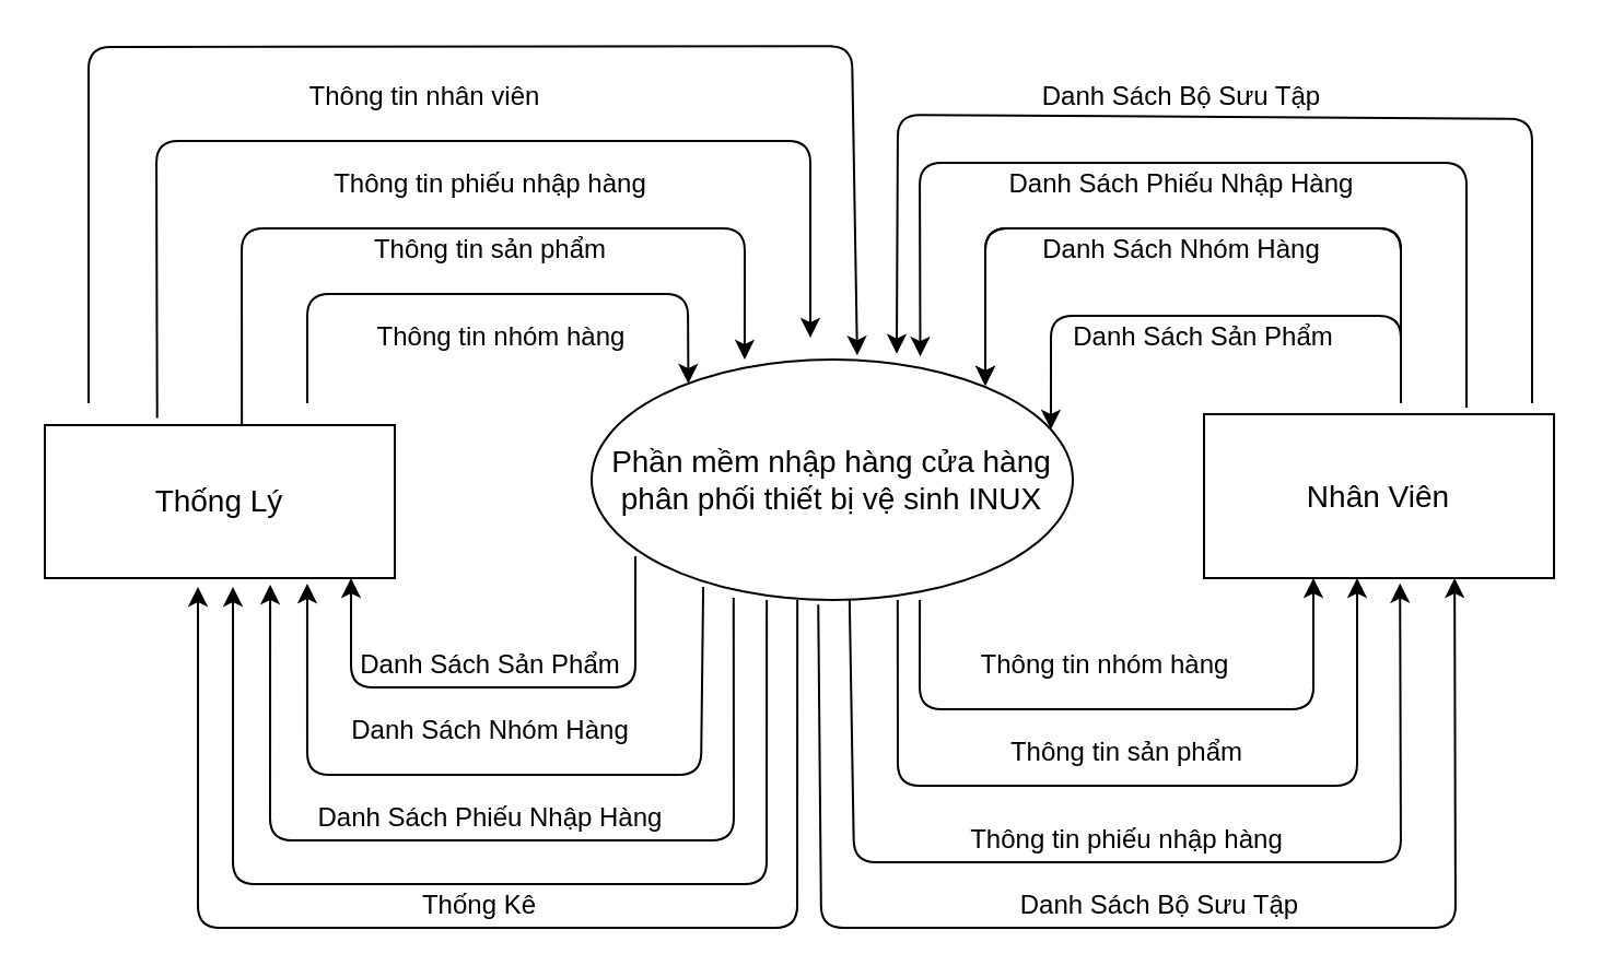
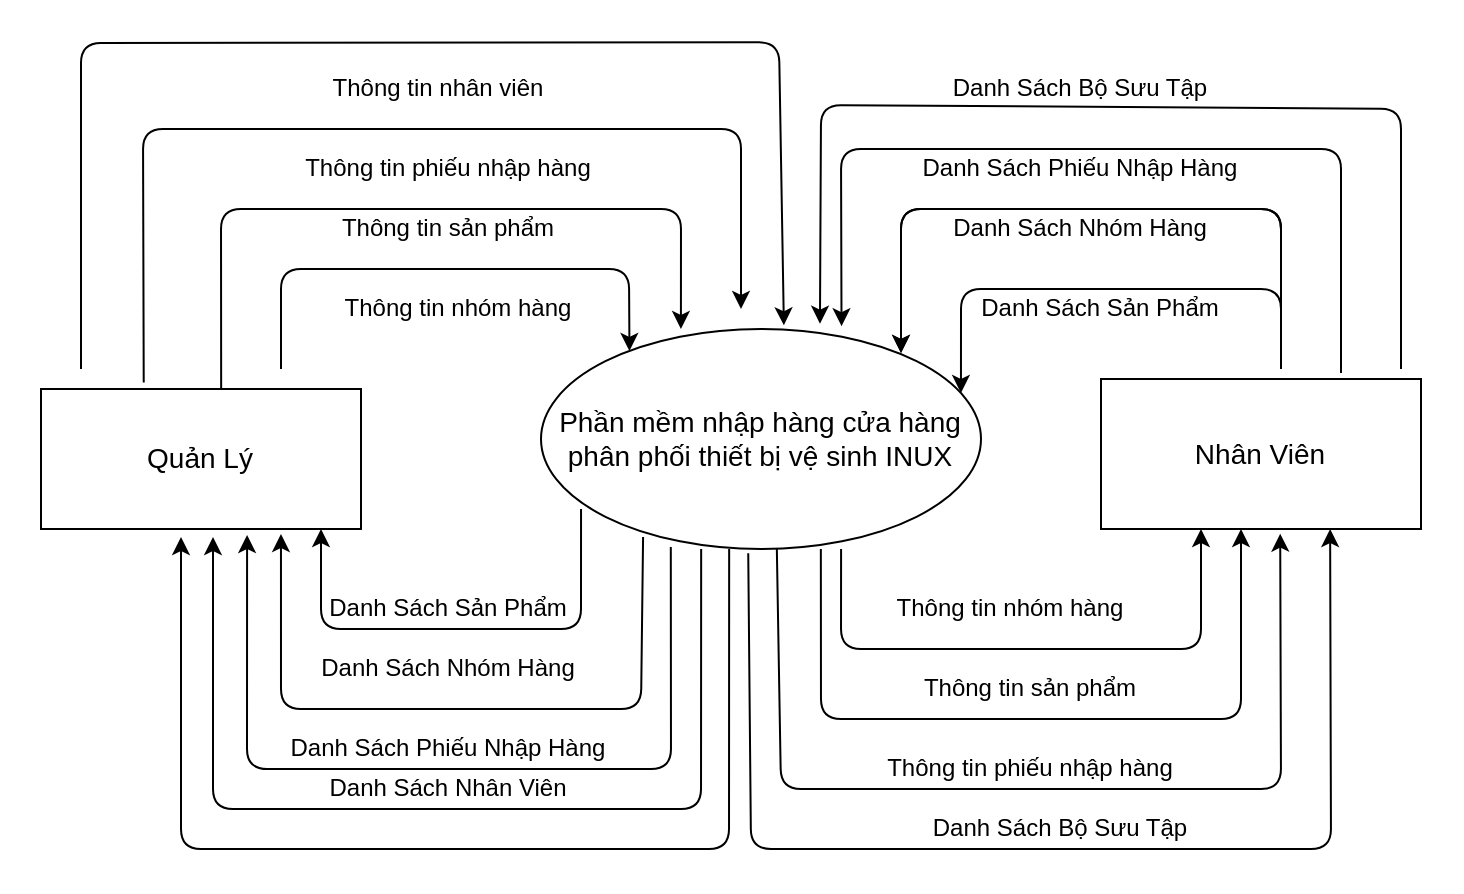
  <mxCell id="0" />
  <mxCell id="1" parent="0" />
  <mxCell id="2" value="&lt;font style=&quot;font-size: 14px&quot;&gt;Phần mềm nhập hàng cửa hàng phân phối thiết bị vệ sinh INUX&lt;br&gt;&lt;/font&gt;" style="ellipse;whiteSpace=wrap;html=1;" parent="1" vertex="1"><mxGeometry x="270" y="164" width="220" height="110" as="geometry" /></mxCell>
- <mxCell id="3" value="&lt;font style=&quot;font-size: 14px&quot;&gt;Thống Lý&lt;/font&gt;" style="rounded=0;whiteSpace=wrap;html=1;" parent="1" vertex="1"><mxGeometry x="20" y="194" width="160" height="70" as="geometry" /></mxCell>
+ <mxCell id="3" value="&lt;font style=&quot;font-size: 14px&quot;&gt;Quản Lý&lt;/font&gt;" style="rounded=0;whiteSpace=wrap;html=1;" parent="1" vertex="1"><mxGeometry x="20" y="194" width="160" height="70" as="geometry" /></mxCell>
  <mxCell id="4" value="&lt;font style=&quot;font-size: 14px&quot;&gt;Nhân Viên&lt;/font&gt;" style="rounded=0;whiteSpace=wrap;html=1;" parent="1" vertex="1"><mxGeometry x="550" y="189" width="160" height="75" as="geometry" /></mxCell>
  <mxCell id="5" value="" style="endArrow=classic;html=1;entryX=0.875;entryY=1;entryDx=0;entryDy=0;entryPerimeter=0;exitX=0.232;exitY=0.945;exitDx=0;exitDy=0;exitPerimeter=0;" parent="1" source="2" edge="1"><mxGeometry width="50" height="50" relative="1" as="geometry"><mxPoint x="320" y="284" as="sourcePoint" /><mxPoint x="139.98" y="266.52" as="targetPoint" /><Array as="points"><mxPoint x="320" y="354" /><mxPoint x="260" y="354" /><mxPoint x="140" y="354" /></Array></mxGeometry></mxCell>
  <mxCell id="6" value="" style="endArrow=classic;html=1;entryX=0.875;entryY=1;entryDx=0;entryDy=0;entryPerimeter=0;exitX=0.091;exitY=0.818;exitDx=0;exitDy=0;exitPerimeter=0;" parent="1" edge="1"><mxGeometry width="50" height="50" relative="1" as="geometry"><mxPoint x="290.02" y="253.98" as="sourcePoint" /><mxPoint x="160" y="264" as="targetPoint" /><Array as="points"><mxPoint x="290" y="314" /><mxPoint x="160" y="314" /></Array></mxGeometry></mxCell>
  <mxCell id="7" value="Danh Sách Sản Phẩm" style="text;html=1;strokeColor=none;fillColor=none;align=center;verticalAlign=middle;whiteSpace=wrap;rounded=0;" parent="1" vertex="1"><mxGeometry x="154" y="294" width="140" height="20" as="geometry" /></mxCell>
  <mxCell id="8" value="Danh Sách Nhóm Hàng" style="text;html=1;strokeColor=none;fillColor=none;align=center;verticalAlign=middle;whiteSpace=wrap;rounded=0;" parent="1" vertex="1"><mxGeometry x="154" y="324" width="140" height="20" as="geometry" /></mxCell>
  <mxCell id="9" value="" style="endArrow=classic;html=1;entryX=0.644;entryY=1.043;entryDx=0;entryDy=0;entryPerimeter=0;exitX=0.295;exitY=0.991;exitDx=0;exitDy=0;exitPerimeter=0;" parent="1" source="2" target="3" edge="1"><mxGeometry width="50" height="50" relative="1" as="geometry"><mxPoint x="256.02" y="324" as="sourcePoint" /><mxPoint x="126" y="334.02" as="targetPoint" /><Array as="points"><mxPoint x="335" y="384" /><mxPoint x="123" y="384" /></Array></mxGeometry></mxCell>
  <mxCell id="10" value="Danh Sách Phiếu Nhập Hàng" style="text;html=1;strokeColor=none;fillColor=none;align=center;verticalAlign=middle;whiteSpace=wrap;rounded=0;" parent="1" vertex="1"><mxGeometry x="131" y="364.02" width="186" height="20" as="geometry" /></mxCell>
  <mxCell id="11" value="" style="endArrow=classic;html=1;exitX=0.364;exitY=1;exitDx=0;exitDy=0;exitPerimeter=0;" parent="1" source="2" edge="1"><mxGeometry width="50" height="50" relative="1" as="geometry"><mxPoint x="510" y="394" as="sourcePoint" /><mxPoint x="106" y="268" as="targetPoint" /><Array as="points"><mxPoint x="350" y="404" /><mxPoint x="106" y="404.03" /></Array></mxGeometry></mxCell>
+ <mxCell id="12" value="Danh Sách Nhân Viên" style="text;html=1;strokeColor=none;fillColor=none;align=center;verticalAlign=middle;whiteSpace=wrap;rounded=0;" parent="1" vertex="1"><mxGeometry x="154" y="384.02" width="140" height="20" as="geometry" /></mxCell>
  <mxCell id="13" value="Danh Sách Nhóm Hàng" style="text;html=1;strokeColor=none;fillColor=none;align=center;verticalAlign=middle;whiteSpace=wrap;rounded=0;" parent="1" vertex="1"><mxGeometry x="470" y="104" width="140" height="20" as="geometry" /></mxCell>
  <mxCell id="14" value="Danh Sách Phiếu Nhập Hàng" style="text;html=1;strokeColor=none;fillColor=none;align=center;verticalAlign=middle;whiteSpace=wrap;rounded=0;" parent="1" vertex="1"><mxGeometry x="447" y="74" width="186" height="20" as="geometry" /></mxCell>
  <mxCell id="15" value="" style="endArrow=classic;html=1;entryX=0.683;entryY=-0.013;entryDx=0;entryDy=0;entryPerimeter=0;" parent="1" target="2" edge="1"><mxGeometry width="50" height="50" relative="1" as="geometry"><mxPoint x="670" y="186" as="sourcePoint" /><mxPoint x="420" y="154" as="targetPoint" /><Array as="points"><mxPoint x="670" y="74" /><mxPoint x="420" y="74" /></Array></mxGeometry></mxCell>
  <mxCell id="16" value="" style="endArrow=classic;html=1;entryX=0.909;entryY=0.2;entryDx=0;entryDy=0;entryPerimeter=0;" parent="1" edge="1"><mxGeometry width="50" height="50" relative="1" as="geometry"><mxPoint x="640" y="184" as="sourcePoint" /><mxPoint x="450" y="176" as="targetPoint" /><Array as="points"><mxPoint x="640" y="104" /><mxPoint x="540" y="104" /><mxPoint x="450" y="104" /></Array></mxGeometry></mxCell>
  <mxCell id="17" value="" style="endArrow=classic;html=1;entryX=0.909;entryY=0.2;entryDx=0;entryDy=0;entryPerimeter=0;" parent="1" edge="1"><mxGeometry width="50" height="50" relative="1" as="geometry"><mxPoint x="640" y="184" as="sourcePoint" /><mxPoint x="450" y="176" as="targetPoint" /><Array as="points"><mxPoint x="640" y="104" /><mxPoint x="450" y="104" /></Array></mxGeometry></mxCell>
  <mxCell id="18" value="Thông tin nhóm hàng" style="text;html=1;strokeColor=none;fillColor=none;align=center;verticalAlign=middle;whiteSpace=wrap;rounded=0;" parent="1" vertex="1"><mxGeometry x="430" y="294" width="150" height="20" as="geometry" /></mxCell>
  <mxCell id="19" value="Thông tin sản phẩm" style="text;html=1;strokeColor=none;fillColor=none;align=center;verticalAlign=middle;whiteSpace=wrap;rounded=0;" parent="1" vertex="1"><mxGeometry x="440" y="334" width="150" height="20" as="geometry" /></mxCell>
  <mxCell id="20" value="Thông tin phiếu nhập hàng" style="text;html=1;strokeColor=none;fillColor=none;align=center;verticalAlign=middle;whiteSpace=wrap;rounded=0;" parent="1" vertex="1"><mxGeometry x="440" y="374" width="150" height="20" as="geometry" /></mxCell>
  <mxCell id="21" value="" style="endArrow=classic;html=1;entryX=0.201;entryY=0.1;entryDx=0;entryDy=0;entryPerimeter=0;" parent="1" target="2" edge="1"><mxGeometry width="50" height="50" relative="1" as="geometry"><mxPoint x="140" y="184" as="sourcePoint" /><mxPoint x="170" y="104" as="targetPoint" /><Array as="points"><mxPoint x="140" y="134" /><mxPoint x="314" y="134" /></Array></mxGeometry></mxCell>
  <mxCell id="22" value="" style="endArrow=classic;html=1;entryX=0.318;entryY=0;entryDx=0;entryDy=0;entryPerimeter=0;exitX=0.563;exitY=0;exitDx=0;exitDy=0;exitPerimeter=0;" parent="1" source="3" target="2" edge="1"><mxGeometry width="50" height="50" relative="1" as="geometry"><mxPoint x="100" y="184" as="sourcePoint" /><mxPoint x="240" y="64" as="targetPoint" /><Array as="points"><mxPoint x="110" y="104" /><mxPoint x="340" y="104" /></Array></mxGeometry></mxCell>
  <mxCell id="23" value="" style="endArrow=classic;html=1;exitX=0.321;exitY=-0.047;exitDx=0;exitDy=0;exitPerimeter=0;" parent="1" source="3" edge="1"><mxGeometry width="50" height="50" relative="1" as="geometry"><mxPoint x="290" y="44" as="sourcePoint" /><mxPoint x="370" y="154" as="targetPoint" /><Array as="points"><mxPoint x="71" y="64" /><mxPoint x="370" y="64" /></Array></mxGeometry></mxCell>
  <mxCell id="24" value="Thông tin nhóm hàng" style="text;html=1;strokeColor=none;fillColor=none;align=center;verticalAlign=middle;whiteSpace=wrap;rounded=0;" parent="1" vertex="1"><mxGeometry x="154" y="144" width="150" height="20" as="geometry" /></mxCell>
  <mxCell id="25" value="Thông tin sản phẩm" style="text;html=1;strokeColor=none;fillColor=none;align=center;verticalAlign=middle;whiteSpace=wrap;rounded=0;" parent="1" vertex="1"><mxGeometry x="149" y="104" width="150" height="20" as="geometry" /></mxCell>
  <mxCell id="26" value="Thông tin phiếu nhập hàng" style="text;html=1;strokeColor=none;fillColor=none;align=center;verticalAlign=middle;whiteSpace=wrap;rounded=0;" parent="1" vertex="1"><mxGeometry x="149" y="74" width="150" height="20" as="geometry" /></mxCell>
  <mxCell id="27" value="" style="endArrow=classic;html=1;entryX=0.552;entryY=-0.017;entryDx=0;entryDy=0;entryPerimeter=0;" parent="1" target="2" edge="1"><mxGeometry width="50" height="50" relative="1" as="geometry"><mxPoint x="40" y="184" as="sourcePoint" /><mxPoint x="389" y="110.64" as="targetPoint" /><Array as="points"><mxPoint x="40" y="21" /><mxPoint x="389" y="20.64" /></Array></mxGeometry></mxCell>
- <mxCell id="28" value="Thông tin nhân viên" style="text;html=1;strokeColor=none;fillColor=none;align=center;verticalAlign=middle;whiteSpace=wrap;rounded=0;" parent="1" vertex="1"><mxGeometry x="119" y="34" width="150" height="20" as="geometry" /></mxCell>
+ <mxCell id="28" value="Thông tin nhân viên" style="text;html=1;strokeColor=none;fillColor=none;align=center;verticalAlign=middle;whiteSpace=wrap;rounded=0;" parent="1" vertex="1"><mxGeometry x="144" y="34" width="150" height="20" as="geometry" /></mxCell>
  <mxCell id="29" value="Danh Sách Sản Phẩm" style="text;html=1;strokeColor=none;fillColor=none;align=center;verticalAlign=middle;whiteSpace=wrap;rounded=0;" parent="1" vertex="1"><mxGeometry x="480" y="144" width="140" height="20" as="geometry" /></mxCell>
  <mxCell id="30" value="" style="endArrow=classic;html=1;entryX=0.909;entryY=0.2;entryDx=0;entryDy=0;entryPerimeter=0;fontStyle=1" parent="1" edge="1"><mxGeometry width="50" height="50" relative="1" as="geometry"><mxPoint x="640" y="184" as="sourcePoint" /><mxPoint x="479.98" y="196" as="targetPoint" /><Array as="points"><mxPoint x="640" y="144" /><mxPoint x="480" y="144" /></Array></mxGeometry></mxCell>
  <mxCell id="31" value="Danh Sách Bộ Sưu Tập" style="text;html=1;strokeColor=none;fillColor=none;align=center;verticalAlign=middle;whiteSpace=wrap;rounded=0;" parent="1" vertex="1"><mxGeometry x="470" y="34" width="140" height="20" as="geometry" /></mxCell>
  <mxCell id="32" value="" style="endArrow=classic;html=1;entryX=0.634;entryY=-0.024;entryDx=0;entryDy=0;entryPerimeter=0;fontStyle=1" parent="1" target="2" edge="1"><mxGeometry width="50" height="50" relative="1" as="geometry"><mxPoint x="700" y="184" as="sourcePoint" /><mxPoint x="410" y="104" as="targetPoint" /><Array as="points"><mxPoint x="700" y="54" /><mxPoint x="410.02" y="52" /></Array></mxGeometry></mxCell>
  <mxCell id="33" value="Danh Sách Bộ Sưu Tập" style="text;html=1;strokeColor=none;fillColor=none;align=center;verticalAlign=middle;whiteSpace=wrap;rounded=0;" parent="1" vertex="1"><mxGeometry x="460" y="404.02" width="140" height="20" as="geometry" /></mxCell>
  <mxCell id="34" value="" style="endArrow=classic;html=1;exitX=0.682;exitY=1;exitDx=0;exitDy=0;exitPerimeter=0;" parent="1" source="2" edge="1"><mxGeometry width="50" height="50" relative="1" as="geometry"><mxPoint x="390" y="354" as="sourcePoint" /><mxPoint x="600" y="264" as="targetPoint" /><Array as="points"><mxPoint x="420" y="324" /><mxPoint x="600" y="324" /></Array></mxGeometry></mxCell>
  <mxCell id="35" value="" style="endArrow=classic;html=1;exitX=0.636;exitY=1;exitDx=0;exitDy=0;exitPerimeter=0;" parent="1" source="2" edge="1"><mxGeometry width="50" height="50" relative="1" as="geometry"><mxPoint x="410.04" y="309" as="sourcePoint" /><mxPoint x="620" y="264" as="targetPoint" /><Array as="points"><mxPoint x="410" y="359" /><mxPoint x="620" y="359" /></Array></mxGeometry></mxCell>
  <mxCell id="36" value="" style="endArrow=classic;html=1;entryX=0.56;entryY=1.031;entryDx=0;entryDy=0;entryPerimeter=0;exitX=0.536;exitY=1;exitDx=0;exitDy=0;exitPerimeter=0;" parent="1" edge="1" source="2"><mxGeometry width="50" height="50" relative="1" as="geometry"><mxPoint x="375.38" y="278.07" as="sourcePoint" /><mxPoint x="639.6" y="266.325" as="targetPoint" /><Array as="points"><mxPoint x="390" y="394" /><mxPoint x="640" y="394" /></Array></mxGeometry></mxCell>
  <mxCell id="37" value="" style="endArrow=classic;html=1;entryX=0.716;entryY=1;entryDx=0;entryDy=0;entryPerimeter=0;exitX=0.471;exitY=1.019;exitDx=0;exitDy=0;exitPerimeter=0;" parent="1" source="2" target="4" edge="1"><mxGeometry width="50" height="50" relative="1" as="geometry"><mxPoint x="400.38" y="308.09" as="sourcePoint" /><mxPoint x="664.6" y="296.345" as="targetPoint" /><Array as="points"><mxPoint x="375" y="424" /><mxPoint x="665" y="424.02" /></Array></mxGeometry></mxCell>
  <mxCell id="38" value="" style="endArrow=classic;html=1;exitX=0.364;exitY=1;exitDx=0;exitDy=0;exitPerimeter=0;" edge="1" parent="1"><mxGeometry width="50" height="50" relative="1" as="geometry"><mxPoint x="364.08" y="273.99" as="sourcePoint" /><mxPoint x="90" y="268" as="targetPoint" /><Array as="points"><mxPoint x="364" y="424" /><mxPoint x="90" y="424" /></Array></mxGeometry></mxCell>
- <mxCell id="39" value="Thống Kê" style="text;html=1;strokeColor=none;fillColor=none;align=center;verticalAlign=middle;whiteSpace=wrap;rounded=0;" vertex="1" parent="1"><mxGeometry x="149" y="404.02" width="140" height="20" as="geometry" /></mxCell>
